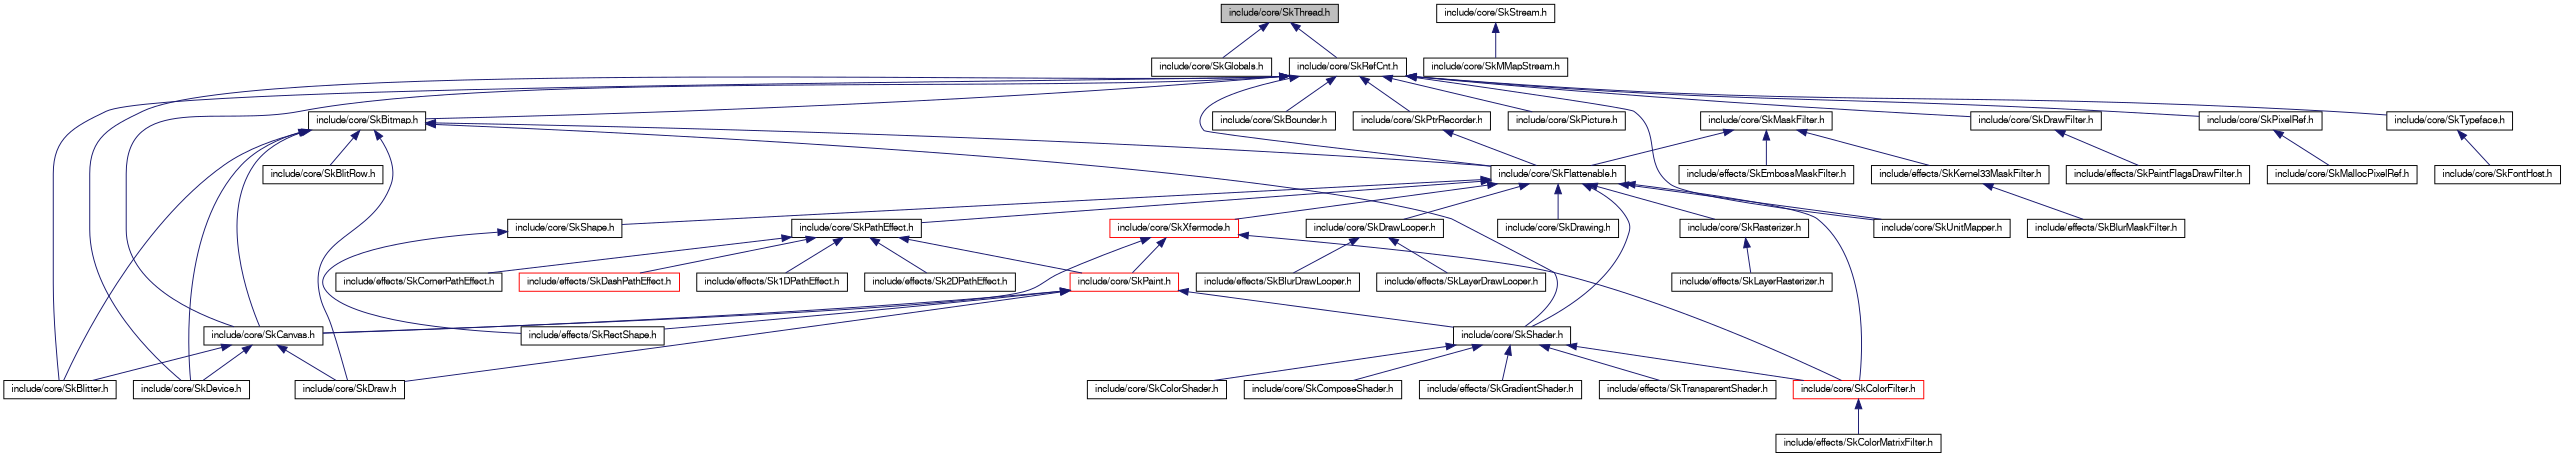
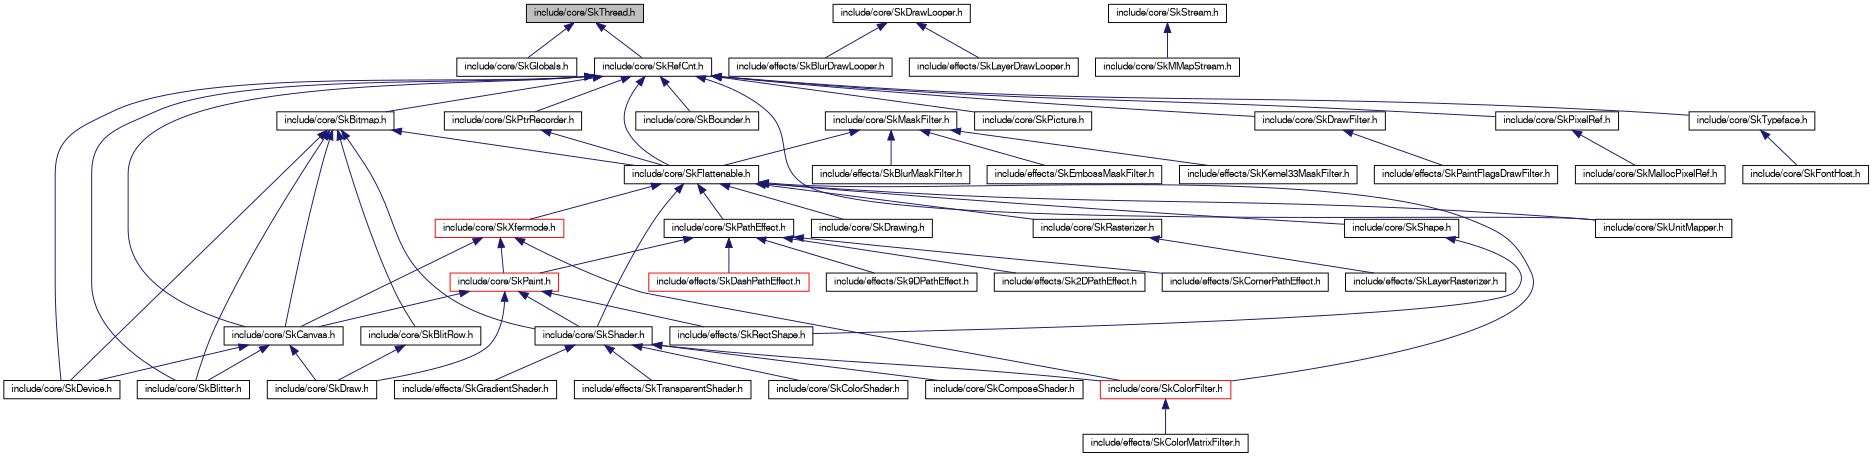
  digraph {
    node [color=black fillcolor=white fontname=FreeSans fontsize=10 shape=record style=filled]
    edge [color=midnightblue dir=back fontname=FreeSans fontsize=10 labelfontname=FreeSans labelfontsize=10 style=solid]
    n1 [fillcolor=grey75 fontcolor=black height=0.2 label="include/core/SkThread.h" width=0.4]
    n2 [height=0.2 label="include/core/SkGlobals.h" width=0.4]
    n3 [height=0.2 label="include/core/SkRefCnt.h" width=0.4]
    n4 [height=0.2 label="include/core/SkBitmap.h" width=0.4]
    n5 [height=0.2 label="include/core/SkBlitter.h" width=0.4]
    n6 [height=0.2 label="include/core/SkCanvas.h" width=0.4]
    n7 [height=0.2 label="include/core/SkDevice.h" width=0.4]
    n8 [height=0.2 label="include/core/SkFlattenable.h" width=0.4]
    n9 [height=0.2 label="include/core/SkUnitMapper.h" width=0.4]
    n10 [height=0.2 label="include/core/SkBounder.h" width=0.4]
    n11 [height=0.2 label="include/core/SkDrawFilter.h" width=0.4]
    n12 [height=0.2 label="include/core/SkPicture.h" width=0.4]
    n13 [height=0.2 label="include/core/SkPixelRef.h" width=0.4]
    n14 [height=0.2 label="include/core/SkPtrRecorder.h" width=0.4]
    n15 [height=0.2 label="include/core/SkTypeface.h" width=0.4]
    n16 [height=0.2 label="include/core/SkBlitRow.h" width=0.4]
    n17 [height=0.2 label="include/core/SkDraw.h" width=0.4]
    n18 [height=0.2 label="include/core/SkShader.h" width=0.4]
    n19 [color=red height=0.2 label="include/core/SkColorFilter.h" width=0.4]
    n20 [height=0.2 label="include/core/SkDrawing.h" width=0.4]
    n21 [height=0.2 label="include/core/SkDrawLooper.h" width=0.4]
    n22 [height=0.2 label="include/core/SkPathEffect.h" width=0.4]
    n23 [height=0.2 label="include/core/SkRasterizer.h" width=0.4]
    n24 [height=0.2 label="include/core/SkShape.h" width=0.4]
    n25 [color=red height=0.2 label="include/core/SkXfermode.h" width=0.4]
    n26 [height=0.2 label="include/effects/SkPaintFlagsDrawFilter.h" width=0.4]
    n27 [height=0.2 label="include/core/SkMallocPixelRef.h" width=0.4]
    n28 [height=0.2 label="include/core/SkStream.h" width=0.4]
    n29 [height=0.2 label="include/core/SkMMapStream.h" width=0.4]
    n30 [height=0.2 label="include/core/SkFontHost.h" width=0.4]
    n31 [height=0.2 label="include/core/SkColorShader.h" width=0.4]
    n32 [height=0.2 label="include/core/SkComposeShader.h" width=0.4]
    n33 [height=0.2 label="include/effects/SkGradientShader.h" width=0.4]
    n34 [height=0.2 label="include/effects/SkTransparentShader.h" width=0.4]
    n35 [height=0.2 label="include/effects/SkColorMatrixFilter.h" width=0.4]
    n36 [height=0.2 label="include/effects/SkBlurDrawLooper.h" width=0.4]
    n37 [height=0.2 label="include/effects/SkLayerDrawLooper.h" width=0.4]
    n38 [height=0.2 label="include/core/SkMaskFilter.h" width=0.4]
    n39 [height=0.2 label="include/effects/SkBlurMaskFilter.h" width=0.4]
    n40 [height=0.2 label="include/effects/SkEmbossMaskFilter.h" width=0.4]
    n41 [height=0.2 label="include/effects/SkKernel33MaskFilter.h" width=0.4]
    n42 [color=red height=0.2 label="include/core/SkPaint.h" width=0.4]
-   n43 [height=0.2 label="include/effects/Sk1DPathEffect.h" width=0.4]
+   n43 [height=0.2 label="include/effects/Sk9DPathEffect.h" width=0.4]
    n44 [height=0.2 label="include/effects/Sk2DPathEffect.h" width=0.4]
    n45 [height=0.2 label="include/effects/SkCornerPathEffect.h" width=0.4]
    n46 [color=red height=0.2 label="include/effects/SkDashPathEffect.h" width=0.4]
    n47 [height=0.2 label="include/effects/SkLayerRasterizer.h" width=0.4]
    n48 [height=0.2 label="include/effects/SkRectShape.h" width=0.4]
    n1 -> n2
    n1 -> n3
    n3 -> n4
    n3 -> n5
    n3 -> n6
    n3 -> n7
    n3 -> n8
    n3 -> n9
    n3 -> n10
    n3 -> n11
    n3 -> n12
    n3 -> n13
    n3 -> n14
    n3 -> n15
    n4 -> n5
    n4 -> n6
    n4 -> n7
    n4 -> n8
    n4 -> n16
-   n4 -> n17
+   n16 -> n17
    n4 -> n18
    n6 -> n5
    n6 -> n7
    n6 -> n17
    n8 -> n9
    n8 -> n18
    n8 -> n19
    n8 -> n20
-   n8 -> n21
    n8 -> n22
    n8 -> n23
    n8 -> n24
    n8 -> n25
    n11 -> n26
    n13 -> n27
    n14 -> n8
    n15 -> n30
    n18 -> n19
    n18 -> n31
    n18 -> n32
    n18 -> n33
    n18 -> n34
    n19 -> n35
    n21 -> n36
    n21 -> n37
    n22 -> n42
    n22 -> n43
    n22 -> n44
    n22 -> n45
    n22 -> n46
    n23 -> n47
    n24 -> n48
    n25 -> n6
    n25 -> n19
    n25 -> n42
    n28 -> n29
    n38 -> n8
-   n41 -> n39
+   n38 -> n39
    n38 -> n40
    n38 -> n41
    n42 -> n6
    n42 -> n17
    n42 -> n18
    n42 -> n48
  }
